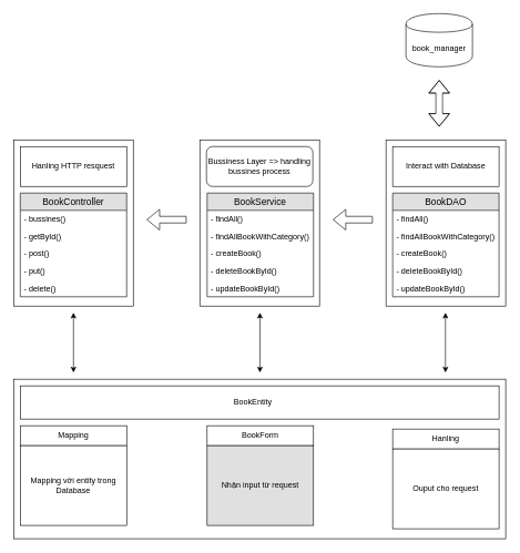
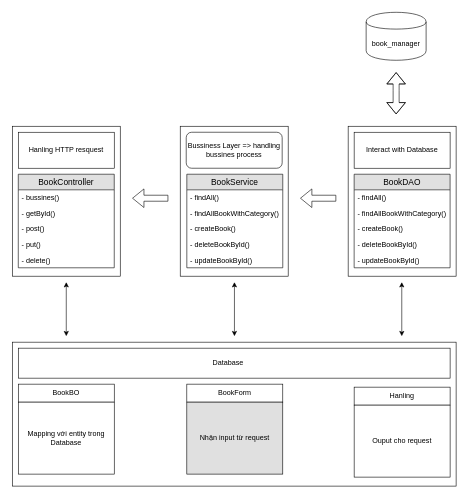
  <mxCell id="0" />
  <mxCell id="1" parent="0" />
  <mxCell id="2" value="" style="rounded=0;whiteSpace=wrap;html=1;" vertex="1" parent="1"><mxGeometry x="20" y="210" width="180" height="250" as="geometry" /></mxCell>
  <mxCell id="3" value="BookController" style="swimlane;fontStyle=0;childLayout=stackLayout;horizontal=1;startSize=26;fillColor=#e0e0e0;horizontalStack=0;resizeParent=1;resizeParentMax=0;resizeLast=0;collapsible=1;marginBottom=0;swimlaneFillColor=#ffffff;align=center;fontSize=14;" vertex="1" parent="1"><mxGeometry x="30" y="290" width="160" height="156" as="geometry" /></mxCell>
  <mxCell id="4" value="- bussines()" style="text;strokeColor=none;fillColor=none;spacingLeft=4;spacingRight=4;overflow=hidden;rotatable=0;points=[[0,0.5],[1,0.5]];portConstraint=eastwest;fontSize=12;" vertex="1" parent="3"><mxGeometry y="26" width="160" height="26" as="geometry" /></mxCell>
  <mxCell id="5" value="- getById()" style="text;strokeColor=none;fillColor=none;spacingLeft=4;spacingRight=4;overflow=hidden;rotatable=0;points=[[0,0.5],[1,0.5]];portConstraint=eastwest;fontSize=12;" vertex="1" parent="3"><mxGeometry y="52" width="160" height="26" as="geometry" /></mxCell>
  <mxCell id="6" value="- post()&#10;" style="text;strokeColor=none;fillColor=none;spacingLeft=4;spacingRight=4;overflow=hidden;rotatable=0;points=[[0,0.5],[1,0.5]];portConstraint=eastwest;fontSize=12;" vertex="1" parent="3"><mxGeometry y="78" width="160" height="26" as="geometry" /></mxCell>
  <mxCell id="7" value="- put()" style="text;strokeColor=none;fillColor=none;spacingLeft=4;spacingRight=4;overflow=hidden;rotatable=0;points=[[0,0.5],[1,0.5]];portConstraint=eastwest;fontSize=12;" vertex="1" parent="3"><mxGeometry y="104" width="160" height="26" as="geometry" /></mxCell>
  <mxCell id="8" value="- delete()" style="text;strokeColor=none;fillColor=none;spacingLeft=4;spacingRight=4;overflow=hidden;rotatable=0;points=[[0,0.5],[1,0.5]];portConstraint=eastwest;fontSize=12;" vertex="1" parent="3"><mxGeometry y="130" width="160" height="26" as="geometry" /></mxCell>
  <mxCell id="9" value="Hanling HTTP resquest" style="rounded=0;whiteSpace=wrap;html=1;" vertex="1" parent="1"><mxGeometry x="30" y="220" width="160" height="60" as="geometry" /></mxCell>
  <mxCell id="10" value="" style="rounded=0;whiteSpace=wrap;html=1;" vertex="1" parent="1"><mxGeometry x="300" y="210" width="180" height="250" as="geometry" /></mxCell>
  <mxCell id="11" value="" style="rounded=0;whiteSpace=wrap;html=1;" vertex="1" parent="1"><mxGeometry x="580" y="210" width="180" height="250" as="geometry" /></mxCell>
  <mxCell id="12" value="BookService" style="swimlane;fontStyle=0;childLayout=stackLayout;horizontal=1;startSize=26;fillColor=#e0e0e0;horizontalStack=0;resizeParent=1;resizeParentMax=0;resizeLast=0;collapsible=1;marginBottom=0;swimlaneFillColor=#ffffff;align=center;fontSize=14;" vertex="1" parent="1"><mxGeometry x="311" y="290" width="160" height="156" as="geometry" /></mxCell>
  <mxCell id="13" value="- findAll()" style="text;strokeColor=none;fillColor=none;spacingLeft=4;spacingRight=4;overflow=hidden;rotatable=0;points=[[0,0.5],[1,0.5]];portConstraint=eastwest;fontSize=12;" vertex="1" parent="12"><mxGeometry y="26" width="160" height="26" as="geometry" /></mxCell>
  <mxCell id="14" value="- findAllBookWithCategory()" style="text;strokeColor=none;fillColor=none;spacingLeft=4;spacingRight=4;overflow=hidden;rotatable=0;points=[[0,0.5],[1,0.5]];portConstraint=eastwest;fontSize=12;" vertex="1" parent="12"><mxGeometry y="52" width="160" height="26" as="geometry" /></mxCell>
  <mxCell id="15" value="- createBook()" style="text;strokeColor=none;fillColor=none;spacingLeft=4;spacingRight=4;overflow=hidden;rotatable=0;points=[[0,0.5],[1,0.5]];portConstraint=eastwest;fontSize=12;" vertex="1" parent="12"><mxGeometry y="78" width="160" height="26" as="geometry" /></mxCell>
  <mxCell id="16" value="- deleteBookById()" style="text;strokeColor=none;fillColor=none;spacingLeft=4;spacingRight=4;overflow=hidden;rotatable=0;points=[[0,0.5],[1,0.5]];portConstraint=eastwest;fontSize=12;" vertex="1" parent="12"><mxGeometry y="104" width="160" height="26" as="geometry" /></mxCell>
  <mxCell id="17" value="- updateBookById()" style="text;strokeColor=none;fillColor=none;spacingLeft=4;spacingRight=4;overflow=hidden;rotatable=0;points=[[0,0.5],[1,0.5]];portConstraint=eastwest;fontSize=12;" vertex="1" parent="12"><mxGeometry y="130" width="160" height="26" as="geometry" /></mxCell>
  <mxCell id="18" value="Bussiness Layer =&amp;gt; handling bussines process" style="whiteSpace=wrap;html=1;rounded=1;" vertex="1" parent="1"><mxGeometry x="310" y="220" width="160" height="60" as="geometry" /></mxCell>
  <mxCell id="19" value="BookDAO" style="swimlane;fontStyle=0;childLayout=stackLayout;horizontal=1;startSize=26;fillColor=#e0e0e0;horizontalStack=0;resizeParent=1;resizeParentMax=0;resizeLast=0;collapsible=1;marginBottom=0;swimlaneFillColor=#ffffff;align=center;fontSize=14;" vertex="1" parent="1"><mxGeometry x="590" y="290" width="160" height="156" as="geometry" /></mxCell>
  <mxCell id="20" value="- findAll()" style="text;strokeColor=none;fillColor=none;spacingLeft=4;spacingRight=4;overflow=hidden;rotatable=0;points=[[0,0.5],[1,0.5]];portConstraint=eastwest;fontSize=12;" vertex="1" parent="19"><mxGeometry y="26" width="160" height="26" as="geometry" /></mxCell>
  <mxCell id="21" value="- findAllBookWithCategory()" style="text;strokeColor=none;fillColor=none;spacingLeft=4;spacingRight=4;overflow=hidden;rotatable=0;points=[[0,0.5],[1,0.5]];portConstraint=eastwest;fontSize=12;" vertex="1" parent="19"><mxGeometry y="52" width="160" height="26" as="geometry" /></mxCell>
  <mxCell id="22" value="- createBook()" style="text;strokeColor=none;fillColor=none;spacingLeft=4;spacingRight=4;overflow=hidden;rotatable=0;points=[[0,0.5],[1,0.5]];portConstraint=eastwest;fontSize=12;" vertex="1" parent="19"><mxGeometry y="78" width="160" height="26" as="geometry" /></mxCell>
  <mxCell id="23" value="- deleteBookById()" style="text;strokeColor=none;fillColor=none;spacingLeft=4;spacingRight=4;overflow=hidden;rotatable=0;points=[[0,0.5],[1,0.5]];portConstraint=eastwest;fontSize=12;" vertex="1" parent="19"><mxGeometry y="104" width="160" height="26" as="geometry" /></mxCell>
  <mxCell id="24" value="- updateBookById()" style="text;strokeColor=none;fillColor=none;spacingLeft=4;spacingRight=4;overflow=hidden;rotatable=0;points=[[0,0.5],[1,0.5]];portConstraint=eastwest;fontSize=12;" vertex="1" parent="19"><mxGeometry y="130" width="160" height="26" as="geometry" /></mxCell>
  <mxCell id="25" value="Interact with Database" style="rounded=0;whiteSpace=wrap;html=1;" vertex="1" parent="1"><mxGeometry x="590" y="220" width="160" height="60" as="geometry" /></mxCell>
  <mxCell id="26" value="" style="shape=flexArrow;endArrow=classic;startArrow=classic;html=1;" edge="1" parent="1"><mxGeometry width="50" height="50" relative="1" as="geometry"><mxPoint x="660" y="190" as="sourcePoint" /><mxPoint x="660" y="120" as="targetPoint" /><Array as="points"><mxPoint x="660" y="150" /></Array></mxGeometry></mxCell>
  <mxCell id="27" value="book_manager" style="shape=cylinder;whiteSpace=wrap;html=1;boundedLbl=1;backgroundOutline=1;" vertex="1" parent="1"><mxGeometry x="610" y="20" width="100" height="80" as="geometry" /></mxCell>
  <mxCell id="28" value="" style="shape=flexArrow;endArrow=classic;html=1;" edge="1" parent="1"><mxGeometry width="50" height="50" relative="1" as="geometry"><mxPoint x="560" y="330" as="sourcePoint" /><mxPoint x="500" y="330" as="targetPoint" /></mxGeometry></mxCell>
  <mxCell id="29" value="" style="shape=flexArrow;endArrow=classic;html=1;" edge="1" parent="1"><mxGeometry width="50" height="50" relative="1" as="geometry"><mxPoint x="280" y="330" as="sourcePoint" /><mxPoint x="220" y="330" as="targetPoint" /></mxGeometry></mxCell>
  <mxCell id="30" value="" style="rounded=0;whiteSpace=wrap;html=1;" vertex="1" parent="1"><mxGeometry x="20" y="570" width="740" height="240" as="geometry" /></mxCell>
  <mxCell id="31" value="" style="rounded=0;whiteSpace=wrap;html=1;" vertex="1" parent="1"><mxGeometry x="30" y="580" width="720" height="50" as="geometry" /></mxCell>
- <mxCell id="32" value="BookEntity" style="text;html=1;strokeColor=none;fillColor=none;align=center;verticalAlign=middle;whiteSpace=wrap;rounded=0;" vertex="1" parent="1"><mxGeometry x="360" y="595" width="40" height="20" as="geometry" /></mxCell>
+ <mxCell id="32" value="Database" style="text;html=1;strokeColor=none;fillColor=none;align=center;verticalAlign=middle;whiteSpace=wrap;rounded=0;" vertex="1" parent="1"><mxGeometry x="360" y="595" width="40" height="20" as="geometry" /></mxCell>
  <mxCell id="33" value="" style="group" vertex="1" connectable="0" parent="1"><mxGeometry x="30" y="640" width="160" height="150" as="geometry" /></mxCell>
- <mxCell id="34" value="Mapping" style="rounded=0;whiteSpace=wrap;html=1;" vertex="1" parent="33"><mxGeometry width="160" height="30" as="geometry" /></mxCell>
+ <mxCell id="34" value="BookBO" style="rounded=0;whiteSpace=wrap;html=1;" vertex="1" parent="33"><mxGeometry width="160" height="30" as="geometry" /></mxCell>
  <mxCell id="35" value="Mapping với entity trong Database" style="rounded=0;whiteSpace=wrap;html=1;" vertex="1" parent="33"><mxGeometry y="30" width="160" height="120" as="geometry" /></mxCell>
  <mxCell id="36" value="" style="group" vertex="1" connectable="0" parent="1"><mxGeometry x="311" y="640" width="160" height="150" as="geometry" /></mxCell>
  <mxCell id="37" value="BookForm" style="rounded=0;whiteSpace=wrap;html=1;" vertex="1" parent="36"><mxGeometry width="160" height="30" as="geometry" /></mxCell>
  <mxCell id="38" value="Nhận input từ request" style="rounded=0;whiteSpace=wrap;html=1;fillColor=#e0e0e0;" vertex="1" parent="36"><mxGeometry y="30" width="160" height="120" as="geometry" /></mxCell>
  <mxCell id="39" value="" style="group" vertex="1" connectable="0" parent="1"><mxGeometry x="590" y="645" width="160" height="150" as="geometry" /></mxCell>
  <mxCell id="40" value="Hanling" style="rounded=0;whiteSpace=wrap;html=1;" vertex="1" parent="39"><mxGeometry width="160" height="30" as="geometry" /></mxCell>
  <mxCell id="41" value="Ouput cho request" style="rounded=0;whiteSpace=wrap;html=1;" vertex="1" parent="39"><mxGeometry y="30" width="160" height="120" as="geometry" /></mxCell>
  <mxCell id="42" value="" style="endArrow=classic;startArrow=classic;html=1;" edge="1" parent="1"><mxGeometry width="50" height="50" relative="1" as="geometry"><mxPoint x="110" y="560" as="sourcePoint" /><mxPoint x="110" y="470" as="targetPoint" /></mxGeometry></mxCell>
  <mxCell id="43" value="" style="endArrow=classic;startArrow=classic;html=1;" edge="1" parent="1"><mxGeometry width="50" height="50" relative="1" as="geometry"><mxPoint x="390.41" y="560" as="sourcePoint" /><mxPoint x="390.41" y="470" as="targetPoint" /></mxGeometry></mxCell>
  <mxCell id="44" value="" style="endArrow=classic;startArrow=classic;html=1;" edge="1" parent="1"><mxGeometry width="50" height="50" relative="1" as="geometry"><mxPoint x="669.41" y="560" as="sourcePoint" /><mxPoint x="669.41" y="470" as="targetPoint" /></mxGeometry></mxCell>
